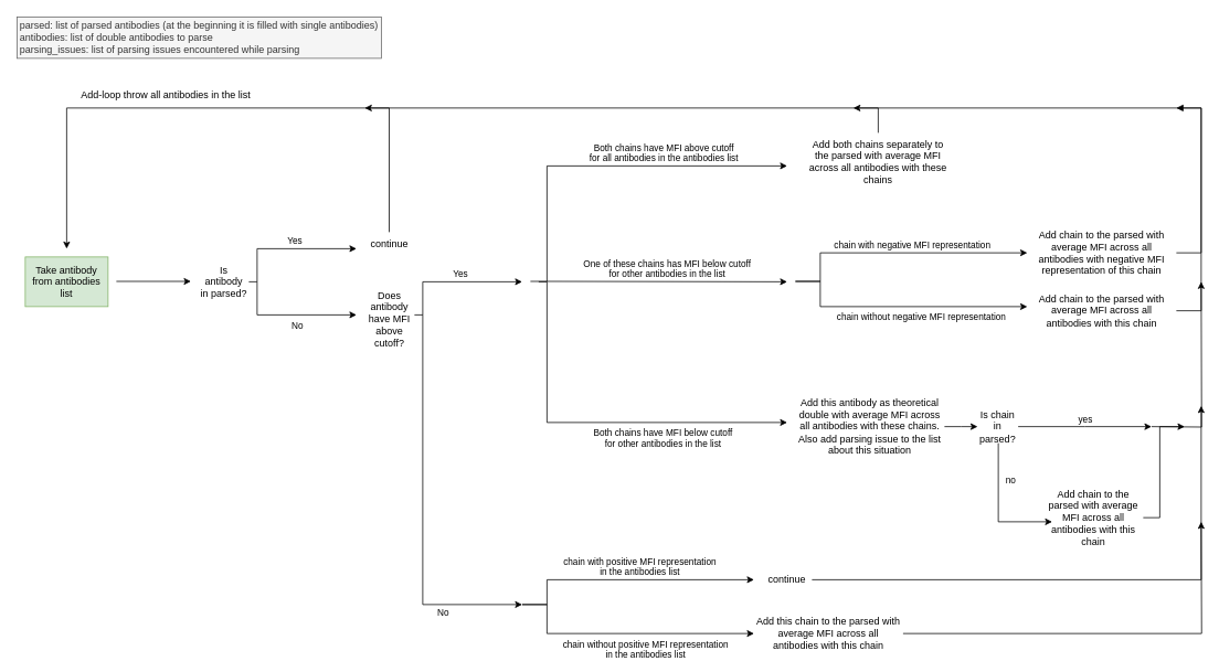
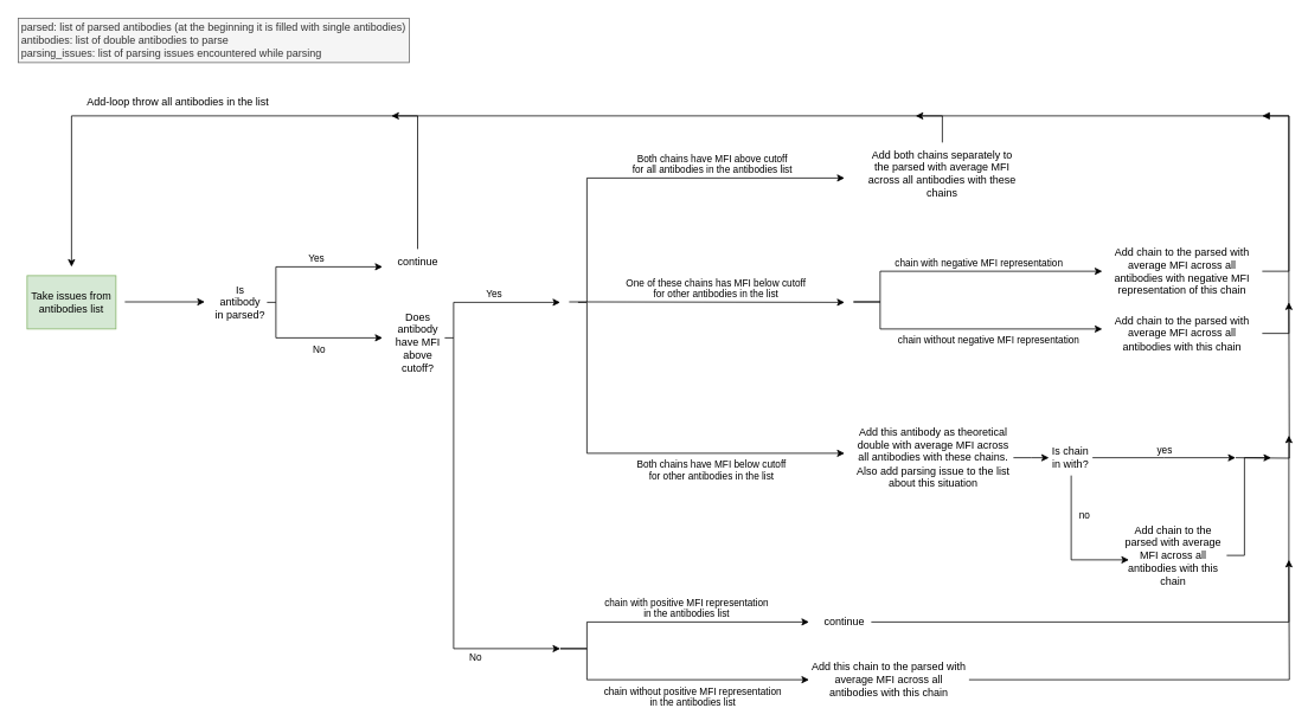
  <mxCell id="0" />
  <mxCell id="1" parent="0" />
  <mxCell id="2" value="parsed: list of parsed antibodies (at the beginning it is filled with single antibodies)&lt;br&gt;&lt;div style=&quot;text-align: left;&quot;&gt;antibodies: list of double antibodies to parse&lt;/div&gt;&lt;div style=&quot;text-align: left;&quot;&gt;parsing_issues: list of parsing issues encountered while parsing&lt;/div&gt;" style="text;align=center;html=1;verticalAlign=middle;whiteSpace=wrap;rounded=0;fillColor=#f5f5f5;fontColor=#333333;strokeColor=#666666;fillStyle=auto;" parent="1" vertex="1"><mxGeometry x="20" y="20" width="440" height="50" as="geometry" /></mxCell>
  <mxCell id="3" value="" style="endArrow=classic;html=1;rounded=0;" parent="1" edge="1"><mxGeometry width="50" height="50" relative="1" as="geometry"><mxPoint x="140" y="339.5" as="sourcePoint" /><mxPoint x="230" y="339.5" as="targetPoint" /></mxGeometry></mxCell>
- <mxCell id="4" value="Take antibody from antibodies list" style="text;strokeColor=#82b366;align=center;fillColor=#d5e8d4;html=1;verticalAlign=middle;whiteSpace=wrap;rounded=0;" parent="1" vertex="1"><mxGeometry x="30" y="310" width="100" height="60" as="geometry" /></mxCell>
+ <mxCell id="4" value="Take issues from antibodies list" style="text;strokeColor=#82b366;align=center;fillColor=#d5e8d4;html=1;verticalAlign=middle;whiteSpace=wrap;rounded=0;" parent="1" vertex="1"><mxGeometry x="30" y="310" width="100" height="60" as="geometry" /></mxCell>
  <mxCell id="5" value="Yes" style="endArrow=classic;html=1;rounded=0;edgeStyle=elbowEdgeStyle;exitX=1;exitY=0.5;exitDx=0;exitDy=0;align=left;verticalAlign=bottom;" parent="1" source="6" edge="1"><mxGeometry width="50" height="50" relative="1" as="geometry"><mxPoint x="320" y="340" as="sourcePoint" /><mxPoint x="430" y="300" as="targetPoint" /><Array as="points"><mxPoint x="310" y="320" /></Array><mxPoint as="offset" /></mxGeometry></mxCell>
  <mxCell id="6" value="Is antibody in parsed?" style="text;strokeColor=none;align=center;fillColor=none;html=1;verticalAlign=middle;whiteSpace=wrap;rounded=0;" parent="1" vertex="1"><mxGeometry x="240" y="325" width="60" height="30" as="geometry" /></mxCell>
  <mxCell id="7" value="No" style="edgeStyle=elbowEdgeStyle;orthogonalLoop=1;jettySize=auto;html=1;rounded=0;align=left;verticalAlign=top;" parent="1" edge="1"><mxGeometry width="80" relative="1" as="geometry"><mxPoint x="310" y="340" as="sourcePoint" /><mxPoint x="430" y="380" as="targetPoint" /><Array as="points"><mxPoint x="310" y="360" /></Array></mxGeometry></mxCell>
  <mxCell id="8" value="continue" style="text;strokeColor=none;align=center;fillColor=none;html=1;verticalAlign=middle;whiteSpace=wrap;rounded=0;" parent="1" vertex="1"><mxGeometry x="440" y="280" width="60" height="30" as="geometry" /></mxCell>
  <mxCell id="9" value="" style="edgeStyle=elbowEdgeStyle;orthogonalLoop=1;jettySize=auto;html=1;rounded=0;elbow=vertical;" parent="1" edge="1"><mxGeometry width="80" relative="1" as="geometry"><mxPoint x="469.5" y="280" as="sourcePoint" /><mxPoint x="80" y="300" as="targetPoint" /><Array as="points"><mxPoint x="280" y="130" /></Array></mxGeometry></mxCell>
  <mxCell id="10" value="Does antibody have MFI above cutoff?" style="text;strokeColor=none;align=center;fillColor=none;html=1;verticalAlign=middle;whiteSpace=wrap;rounded=0;" parent="1" vertex="1"><mxGeometry x="440" y="370" width="60" height="30" as="geometry" /></mxCell>
  <mxCell id="11" value="Yes" style="endArrow=classic;html=1;rounded=0;edgeStyle=elbowEdgeStyle;exitX=1;exitY=0.5;exitDx=0;exitDy=0;align=left;verticalAlign=bottom;" parent="1" edge="1"><mxGeometry width="50" height="50" relative="1" as="geometry"><mxPoint x="500" y="380" as="sourcePoint" /><mxPoint x="630" y="340" as="targetPoint" /><Array as="points"><mxPoint x="510" y="360" /></Array><mxPoint as="offset" /></mxGeometry></mxCell>
  <mxCell id="12" value="No" style="edgeStyle=elbowEdgeStyle;orthogonalLoop=1;jettySize=auto;html=1;rounded=0;align=left;verticalAlign=middle;" parent="1" edge="1"><mxGeometry x="0.556" y="-10" width="80" relative="1" as="geometry"><mxPoint x="510" y="380" as="sourcePoint" /><mxPoint x="630" y="730" as="targetPoint" /><Array as="points"><mxPoint x="510" y="410" /></Array><mxPoint as="offset" /></mxGeometry></mxCell>
  <mxCell id="13" value="Both chains have MFI above cutoff&lt;br&gt;for all antibodies in the antibodies list" style="edgeStyle=elbowEdgeStyle;orthogonalLoop=1;jettySize=auto;html=1;rounded=0;align=center;verticalAlign=bottom;" parent="1" edge="1"><mxGeometry x="0.333" width="80" relative="1" as="geometry"><mxPoint x="640" y="339.5" as="sourcePoint" /><mxPoint x="950" y="200" as="targetPoint" /><Array as="points"><mxPoint x="660" y="300" /></Array><mxPoint as="offset" /></mxGeometry></mxCell>
  <mxCell id="14" value="One of these chains has MFI below cutoff&lt;br&gt;for other antibodies in the list" style="edgeStyle=none;orthogonalLoop=1;jettySize=auto;html=1;rounded=0;verticalAlign=bottom;" parent="1" edge="1"><mxGeometry width="80" relative="1" as="geometry"><mxPoint x="660" y="339.5" as="sourcePoint" /><mxPoint x="950" y="340" as="targetPoint" /><Array as="points" /><mxPoint as="offset" /></mxGeometry></mxCell>
  <mxCell id="15" value="Both chains have MFI below cutoff&lt;br&gt;for other antibodies in the list" style="edgeStyle=elbowEdgeStyle;orthogonalLoop=1;jettySize=auto;html=1;rounded=0;align=center;verticalAlign=top;" parent="1" edge="1"><mxGeometry x="0.362" width="80" relative="1" as="geometry"><mxPoint x="650" y="340" as="sourcePoint" /><mxPoint x="950" y="510" as="targetPoint" /><Array as="points"><mxPoint x="660" y="400" /></Array><mxPoint as="offset" /></mxGeometry></mxCell>
  <mxCell id="16" style="edgeStyle=orthogonalEdgeStyle;rounded=0;orthogonalLoop=1;jettySize=auto;html=1;endArrow=classic;endFill=1;" parent="1" edge="1"><mxGeometry relative="1" as="geometry"><mxPoint x="440" y="130" as="targetPoint" /><mxPoint x="1060" y="160" as="sourcePoint" /><Array as="points"><mxPoint x="1060" y="130" /></Array></mxGeometry></mxCell>
  <mxCell id="17" value="Add both chains separately to the parsed with average MFI across all antibodies with these chains" style="text;strokeColor=none;align=center;fillColor=none;html=1;verticalAlign=middle;whiteSpace=wrap;rounded=0;" parent="1" vertex="1"><mxGeometry x="970" y="170" width="180" height="50" as="geometry" /></mxCell>
  <mxCell id="18" value="chain with negative MFI representation" style="edgeStyle=elbowEdgeStyle;orthogonalLoop=1;jettySize=auto;html=1;rounded=0;align=center;verticalAlign=bottom;entryX=0;entryY=0.5;entryDx=0;entryDy=0;" parent="1" target="23" edge="1"><mxGeometry x="0.11" width="80" relative="1" as="geometry"><mxPoint x="960" y="339.5" as="sourcePoint" /><mxPoint x="1220" y="305" as="targetPoint" /><Array as="points"><mxPoint x="990" y="320" /></Array><mxPoint as="offset" /></mxGeometry></mxCell>
  <mxCell id="19" style="edgeStyle=elbowEdgeStyle;rounded=0;orthogonalLoop=1;jettySize=auto;html=1;endArrow=classic;endFill=1;exitX=1;exitY=0.5;exitDx=0;exitDy=0;" parent="1" source="20" edge="1"><mxGeometry relative="1" as="geometry"><mxPoint x="1030" y="130" as="targetPoint" /><Array as="points"><mxPoint x="1450" y="200" /></Array></mxGeometry></mxCell>
  <mxCell id="20" value="Add chain to the parsed with average MFI across all antibodies with this chain" style="text;strokeColor=none;align=center;fillColor=none;html=1;verticalAlign=middle;whiteSpace=wrap;rounded=0;" parent="1" vertex="1"><mxGeometry x="1240" y="350" width="180" height="50" as="geometry" /></mxCell>
  <mxCell id="21" value="chain without negative MFI representation" style="edgeStyle=elbowEdgeStyle;orthogonalLoop=1;jettySize=auto;html=1;rounded=0;align=center;verticalAlign=top;" parent="1" edge="1"><mxGeometry x="0.163" width="80" relative="1" as="geometry"><mxPoint x="960" y="339.5" as="sourcePoint" /><mxPoint x="1240" y="370" as="targetPoint" /><Array as="points"><mxPoint x="990" y="320" /></Array><mxPoint x="1" as="offset" /></mxGeometry></mxCell>
  <mxCell id="22" style="edgeStyle=elbowEdgeStyle;rounded=0;orthogonalLoop=1;jettySize=auto;html=1;exitX=1;exitY=0.5;exitDx=0;exitDy=0;endArrow=block;endFill=1;" parent="1" source="23" edge="1"><mxGeometry relative="1" as="geometry"><mxPoint x="1420" y="130" as="targetPoint" /><Array as="points"><mxPoint x="1450" y="270" /></Array></mxGeometry></mxCell>
  <mxCell id="23" value="Add chain to the parsed with average MFI across all antibodies with negative MFI representation of this chain" style="text;strokeColor=none;align=center;fillColor=none;html=1;verticalAlign=middle;whiteSpace=wrap;rounded=0;" parent="1" vertex="1"><mxGeometry x="1240" y="280" width="180" height="50" as="geometry" /></mxCell>
  <mxCell id="24" style="edgeStyle=orthogonalEdgeStyle;rounded=0;orthogonalLoop=1;jettySize=auto;html=1;endArrow=classic;endFill=1;" parent="1" edge="1"><mxGeometry relative="1" as="geometry"><mxPoint x="1450" y="340" as="targetPoint" /><mxPoint x="1390" y="515" as="sourcePoint" /></mxGeometry></mxCell>
  <mxCell id="25" style="edgeStyle=orthogonalEdgeStyle;rounded=0;orthogonalLoop=1;jettySize=auto;html=1;exitX=1;exitY=0.5;exitDx=0;exitDy=0;" edge="1" parent="1" source="26"><mxGeometry relative="1" as="geometry"><mxPoint x="1180" y="515" as="targetPoint" /></mxGeometry></mxCell>
  <mxCell id="26" value="Add this antibody as theoretical double with average MFI across all antibodies with these chains.&lt;br&gt;Also add parsing issue to the list about this situation" style="text;strokeColor=none;align=center;fillColor=none;html=1;verticalAlign=middle;whiteSpace=wrap;rounded=0;" parent="1" vertex="1"><mxGeometry x="960" y="480" width="180" height="70" as="geometry" /></mxCell>
  <mxCell id="27" value="chain with positive MFI representation&lt;br&gt;in the antibodies list" style="edgeStyle=elbowEdgeStyle;orthogonalLoop=1;jettySize=auto;html=1;rounded=0;align=center;verticalAlign=bottom;entryX=0;entryY=0.5;entryDx=0;entryDy=0;" parent="1" edge="1"><mxGeometry x="0.11" width="80" relative="1" as="geometry"><mxPoint x="630" y="730" as="sourcePoint" /><mxPoint x="910" y="700" as="targetPoint" /><Array as="points"><mxPoint x="660" y="715" /></Array><mxPoint as="offset" /></mxGeometry></mxCell>
  <mxCell id="28" value="chain without positive MFI representation&lt;br&gt;in the antibodies list" style="edgeStyle=elbowEdgeStyle;orthogonalLoop=1;jettySize=auto;html=1;rounded=0;align=center;verticalAlign=top;" parent="1" edge="1"><mxGeometry x="0.168" width="80" relative="1" as="geometry"><mxPoint x="630" y="730" as="sourcePoint" /><mxPoint x="910" y="765" as="targetPoint" /><Array as="points"><mxPoint x="660" y="715" /></Array><mxPoint as="offset" /></mxGeometry></mxCell>
  <mxCell id="29" style="edgeStyle=orthogonalEdgeStyle;rounded=0;orthogonalLoop=1;jettySize=auto;html=1;" parent="1" edge="1"><mxGeometry relative="1" as="geometry"><mxPoint x="1450" y="490" as="targetPoint" /><mxPoint x="980" y="700" as="sourcePoint" /><Array as="points"><mxPoint x="1450" y="700" /></Array></mxGeometry></mxCell>
  <mxCell id="30" value="continue" style="text;strokeColor=none;align=center;fillColor=none;html=1;verticalAlign=middle;whiteSpace=wrap;rounded=0;" parent="1" vertex="1"><mxGeometry x="920" y="680" width="60" height="40" as="geometry" /></mxCell>
  <mxCell id="31" style="edgeStyle=orthogonalEdgeStyle;rounded=0;orthogonalLoop=1;jettySize=auto;html=1;" parent="1" source="32" edge="1"><mxGeometry relative="1" as="geometry"><mxPoint x="1450" y="630" as="targetPoint" /></mxGeometry></mxCell>
  <mxCell id="32" value="Add this chain to the parsed with average MFI across all antibodies with this chain" style="text;strokeColor=none;align=center;fillColor=none;html=1;verticalAlign=middle;whiteSpace=wrap;rounded=0;" parent="1" vertex="1"><mxGeometry x="910" y="740" width="180" height="50" as="geometry" /></mxCell>
  <mxCell id="33" value="Add-loop throw all antibodies in the list" style="text;strokeColor=none;align=center;fillColor=none;html=1;verticalAlign=middle;whiteSpace=wrap;rounded=0;" parent="1" vertex="1"><mxGeometry x="80" y="100" width="240" height="30" as="geometry" /></mxCell>
  <mxCell id="34" value="yes" style="edgeStyle=orthogonalEdgeStyle;rounded=0;orthogonalLoop=1;jettySize=auto;html=1;verticalAlign=bottom;" edge="1" parent="1" source="36"><mxGeometry relative="1" as="geometry"><mxPoint x="1390" y="515" as="targetPoint" /></mxGeometry></mxCell>
  <mxCell id="35" value="no" style="edgeStyle=elbowEdgeStyle;rounded=0;orthogonalLoop=1;jettySize=auto;html=1;verticalAlign=middle;" edge="1" parent="1" source="36"><mxGeometry x="-0.438" y="15" relative="1" as="geometry"><mxPoint x="1270" y="630" as="targetPoint" /><Array as="points"><mxPoint x="1205" y="580" /></Array><mxPoint as="offset" /></mxGeometry></mxCell>
- <mxCell id="36" value="Is chain in parsed?" style="text;strokeColor=none;align=center;fillColor=none;html=1;verticalAlign=middle;whiteSpace=wrap;rounded=0;" vertex="1" parent="1"><mxGeometry x="1180" y="495" width="49" height="40" as="geometry" /></mxCell>
+ <mxCell id="36" value="Is chain in with?" style="text;strokeColor=none;align=center;fillColor=none;html=1;verticalAlign=middle;whiteSpace=wrap;rounded=0;" vertex="1" parent="1"><mxGeometry x="1180" y="495" width="49" height="40" as="geometry" /></mxCell>
  <mxCell id="37" style="edgeStyle=elbowEdgeStyle;rounded=0;orthogonalLoop=1;jettySize=auto;html=1;" edge="1" parent="1" source="38"><mxGeometry relative="1" as="geometry"><mxPoint x="1430" y="515" as="targetPoint" /><Array as="points"><mxPoint x="1400" y="570" /></Array></mxGeometry></mxCell>
  <mxCell id="38" value="Add chain to the parsed with average MFI across all antibodies with this chain" style="text;strokeColor=none;align=center;fillColor=none;html=1;verticalAlign=middle;whiteSpace=wrap;rounded=0;" vertex="1" parent="1"><mxGeometry x="1260" y="600" width="120" height="50" as="geometry" /></mxCell>
